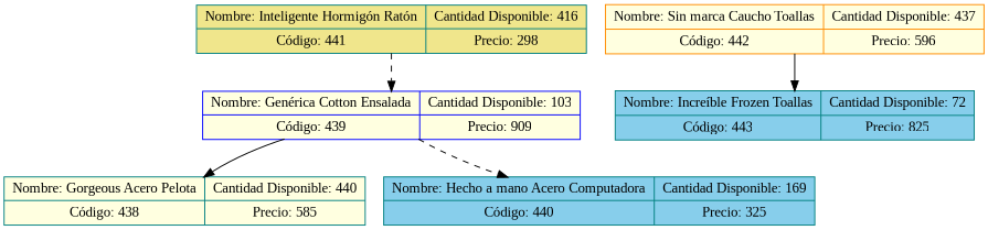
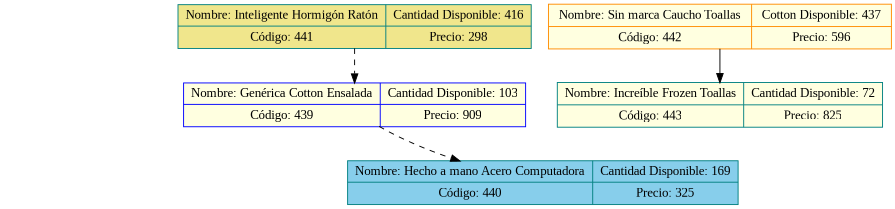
  digraph {
    fontname="Liberation Serif"
    node [color=teal fillcolor=lightyellow fontname="Liberation Serif" shape=record style=filled]
    edge [fontname="Liberation Serif" headport=f1 style=dashed tailport=f0]
    n1 [fillcolor=khaki label="{Nombre: Inteligente Hormigón Ratón|Código: 441}|{Cantidad Disponible: 416|Precio: 298}"]
    n2 [color=blue label="{Nombre: Genérica Cotton Ensalada|Código: 439}|{Cantidad Disponible: 103|Precio: 909}"]
-   n3 [label="{Nombre: Gorgeous Acero Pelota|Código: 438}|{Cantidad Disponible: 440|Precio: 585}"]
    n4 [fillcolor=skyblue label="{Nombre: Hecho a mano Acero Computadora|Código: 440}|{Cantidad Disponible: 169|Precio: 325}"]
-   n5 [color=darkorange label="{Nombre: Sin marca Caucho Toallas|Código: 442}|{Cantidad Disponible: 437|Precio: 596}"]
-   n6 [fillcolor=skyblue label="{Nombre: Increíble Frozen Toallas|Código: 443}|{Cantidad Disponible: 72|Precio: 825}"]
+   n5 [color=darkorange label="{Nombre: Sin marca Caucho Toallas|Código: 442}|{Cotton Disponible: 437|Precio: 596}"]
+   n6 [label="{Nombre: Increíble Frozen Toallas|Código: 443}|{Cantidad Disponible: 72|Precio: 825}"]
    n1 -> n2
-   n2 -> n3 [style=solid]
    n2 -> n4 [tailport=f2]
    n5 -> n6 [style=solid tailport=f2]
  }
